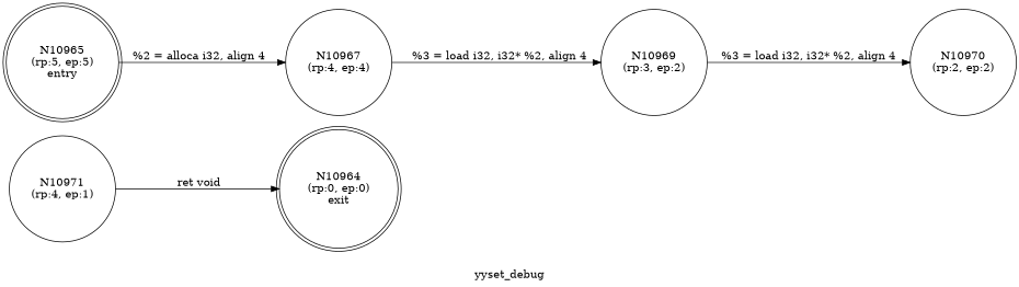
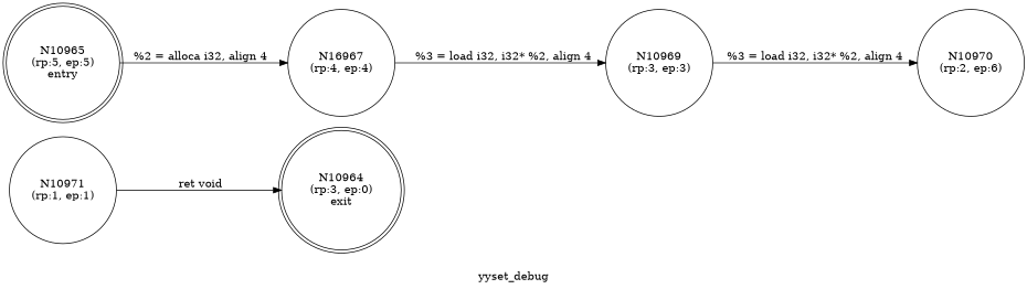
  digraph {
    label=yyset_debug
    rankdir=LR
    node [shape=circle]
-   n1 [label="N10964\n(rp:0, ep:0)\nexit" shape=doublecircle]
+   n1 [label="N10964\n(rp:3, ep:0)\nexit" shape=doublecircle]
    n2 [label="N10965\n(rp:5, ep:5)\nentry" shape=doublecircle]
-   n3 [label="N10967\n(rp:4, ep:4)"]
-   n4 [label="N10969\n(rp:3, ep:2)"]
-   n5 [label="N10970\n(rp:2, ep:2)"]
-   n6 [label="N10971\n(rp:4, ep:1)"]
+   n3 [label="N16967\n(rp:4, ep:4)"]
+   n4 [label="N10969\n(rp:3, ep:3)"]
+   n5 [label="N10970\n(rp:2, ep:6)"]
+   n6 [label="N10971\n(rp:1, ep:1)"]
    n2 -> n3 [label="%2 = alloca i32, align 4"]
    n3 -> n4 [label="%3 = load i32, i32* %2, align 4"]
    n4 -> n5 [label="%3 = load i32, i32* %2, align 4"]
    n6 -> n1 [label="ret void"]
  }
